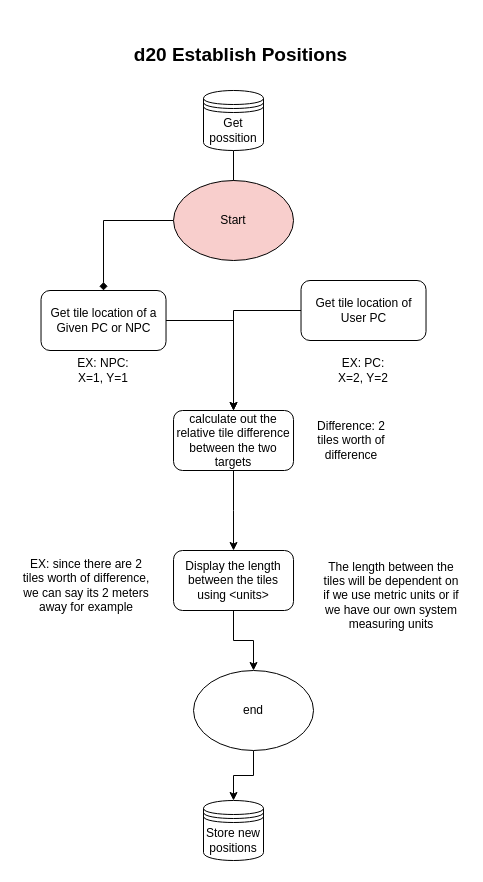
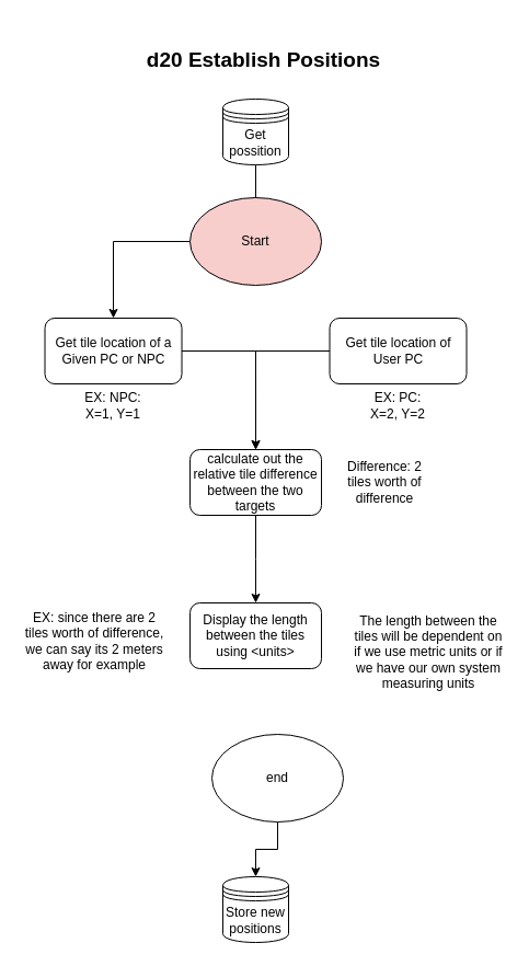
  <mxCell id="0" />
  <mxCell id="1" parent="0" />
  <mxCell id="2" style="edgeStyle=orthogonalEdgeStyle;rounded=0;orthogonalLoop=1;jettySize=auto;html=1;entryX=0.5;entryY=0;entryDx=0;entryDy=0;" parent="1" source="3" target="7" edge="1"><mxGeometry relative="1" as="geometry" /></mxCell>
  <mxCell id="3" value="Get tile location of a Given PC or NPC" style="rounded=1;whiteSpace=wrap;html=1;" parent="1" vertex="1"><mxGeometry x="40.52" y="290" width="125" height="60" as="geometry" /></mxCell>
  <mxCell id="4" style="edgeStyle=orthogonalEdgeStyle;rounded=0;orthogonalLoop=1;jettySize=auto;html=1;entryX=0.5;entryY=0;entryDx=0;entryDy=0;" parent="1" source="5" target="7" edge="1"><mxGeometry relative="1" as="geometry" /></mxCell>
- <mxCell id="5" value="Get tile location of User PC" style="rounded=1;whiteSpace=wrap;html=1;" parent="1" vertex="1"><mxGeometry x="300.52" y="280" width="125" height="60" as="geometry" /></mxCell>
+ <mxCell id="5" value="Get tile location of User PC" style="rounded=1;whiteSpace=wrap;html=1;" parent="1" vertex="1"><mxGeometry x="300.52" y="290" width="125" height="60" as="geometry" /></mxCell>
  <mxCell id="6" style="edgeStyle=orthogonalEdgeStyle;rounded=0;orthogonalLoop=1;jettySize=auto;html=1;" parent="1" source="7" edge="1"><mxGeometry relative="1" as="geometry"><mxPoint x="233.02" y="550" as="targetPoint" /></mxGeometry></mxCell>
  <mxCell id="7" value="calculate out the relative tile difference between the two targets" style="rounded=1;whiteSpace=wrap;html=1;" parent="1" vertex="1"><mxGeometry x="173.02" y="410" width="120" height="60" as="geometry" /></mxCell>
  <mxCell id="8" value="&lt;b&gt;&lt;font style=&quot;font-size: 19px&quot;&gt;d20 Establish Positions&lt;/font&gt;&lt;/b&gt;" style="text;html=1;strokeColor=none;fillColor=none;align=center;verticalAlign=middle;whiteSpace=wrap;rounded=0;" parent="1" vertex="1"><mxGeometry x="129.88" y="20" width="221.25" height="70" as="geometry" /></mxCell>
  <mxCell id="9" value="EX: NPC: X=1, Y=1" style="text;html=1;strokeColor=none;fillColor=none;align=center;verticalAlign=middle;whiteSpace=wrap;rounded=0;" parent="1" vertex="1"><mxGeometry x="63.02" y="350" width="80" height="40" as="geometry" /></mxCell>
  <mxCell id="10" value="EX: PC: &lt;br&gt;X=2, Y=2" style="text;html=1;strokeColor=none;fillColor=none;align=center;verticalAlign=middle;whiteSpace=wrap;rounded=0;" parent="1" vertex="1"><mxGeometry x="323.02" y="350" width="80" height="40" as="geometry" /></mxCell>
  <mxCell id="11" value="Difference: 2 tiles worth of difference" style="text;html=1;strokeColor=none;fillColor=none;align=center;verticalAlign=middle;whiteSpace=wrap;rounded=0;" parent="1" vertex="1"><mxGeometry x="310.51" y="420" width="80" height="40" as="geometry" /></mxCell>
- <mxCell id="12" style="edgeStyle=orthogonalEdgeStyle;rounded=0;orthogonalLoop=1;jettySize=auto;html=1;entryX=0.5;entryY=0;entryDx=0;entryDy=0;" parent="1" source="13" target="18" edge="1"><mxGeometry relative="1" as="geometry" /></mxCell>
  <mxCell id="13" value="Display the length between the tiles using &amp;lt;units&amp;gt;" style="rounded=1;whiteSpace=wrap;html=1;" parent="1" vertex="1"><mxGeometry x="173.02" y="550" width="120" height="60" as="geometry" /></mxCell>
  <mxCell id="14" value="EX: since there are 2 tiles worth of difference, we can say its 2 meters away for example" style="text;html=1;strokeColor=none;fillColor=none;align=center;verticalAlign=middle;whiteSpace=wrap;rounded=0;" parent="1" vertex="1"><mxGeometry x="20.51" y="540" width="130" height="90" as="geometry" /></mxCell>
- <mxCell id="15" style="edgeStyle=orthogonalEdgeStyle;rounded=0;orthogonalLoop=1;jettySize=auto;html=1;entryX=0.5;entryY=0;entryDx=0;entryDy=0;endArrow=diamond;" parent="1" source="16" target="3" edge="1"><mxGeometry relative="1" as="geometry" /></mxCell>
+ <mxCell id="15" style="edgeStyle=orthogonalEdgeStyle;rounded=0;orthogonalLoop=1;jettySize=auto;html=1;entryX=0.5;entryY=0;entryDx=0;entryDy=0;" parent="1" source="16" target="3" edge="1"><mxGeometry relative="1" as="geometry" /></mxCell>
  <mxCell id="16" value="Start" style="ellipse;whiteSpace=wrap;html=1;fillColor=#f8cecc;" parent="1" vertex="1"><mxGeometry x="173.02" y="180" width="120" height="80" as="geometry" /></mxCell>
  <mxCell id="17" style="edgeStyle=orthogonalEdgeStyle;rounded=0;orthogonalLoop=1;jettySize=auto;html=1;entryX=0.5;entryY=0;entryDx=0;entryDy=0;" edge="1" parent="1" source="18" target="22"><mxGeometry relative="1" as="geometry" /></mxCell>
  <mxCell id="18" value="end" style="ellipse;whiteSpace=wrap;html=1;" parent="1" vertex="1"><mxGeometry x="193.02" y="670" width="120" height="80" as="geometry" /></mxCell>
  <mxCell id="19" value="The length between the tiles will be dependent on if we use metric units or if we have our own system measuring units" style="text;html=1;strokeColor=none;fillColor=none;align=center;verticalAlign=middle;whiteSpace=wrap;rounded=0;" parent="1" vertex="1"><mxGeometry x="320.51" y="550" width="140" height="90" as="geometry" /></mxCell>
  <mxCell id="20" style="edgeStyle=orthogonalEdgeStyle;rounded=0;orthogonalLoop=1;jettySize=auto;html=1;exitX=0.5;exitY=1;exitDx=0;exitDy=0;entryX=0.5;entryY=0;entryDx=0;entryDy=0;endArrow=none;" edge="1" parent="1" source="21" target="16"><mxGeometry relative="1" as="geometry" /></mxCell>
  <mxCell id="21" value="Get possition" style="shape=datastore;whiteSpace=wrap;html=1;" vertex="1" parent="1"><mxGeometry x="203" y="90" width="60" height="60" as="geometry" /></mxCell>
  <mxCell id="22" value="Store new positions" style="shape=datastore;whiteSpace=wrap;html=1;" vertex="1" parent="1"><mxGeometry x="203" y="800" width="60" height="60" as="geometry" /></mxCell>
